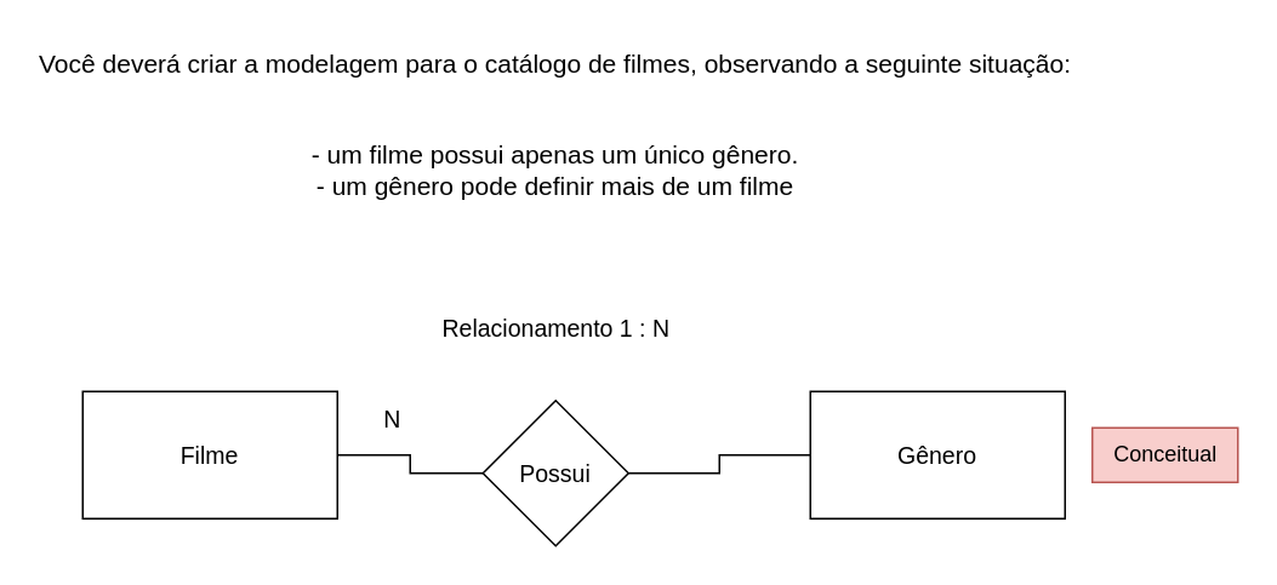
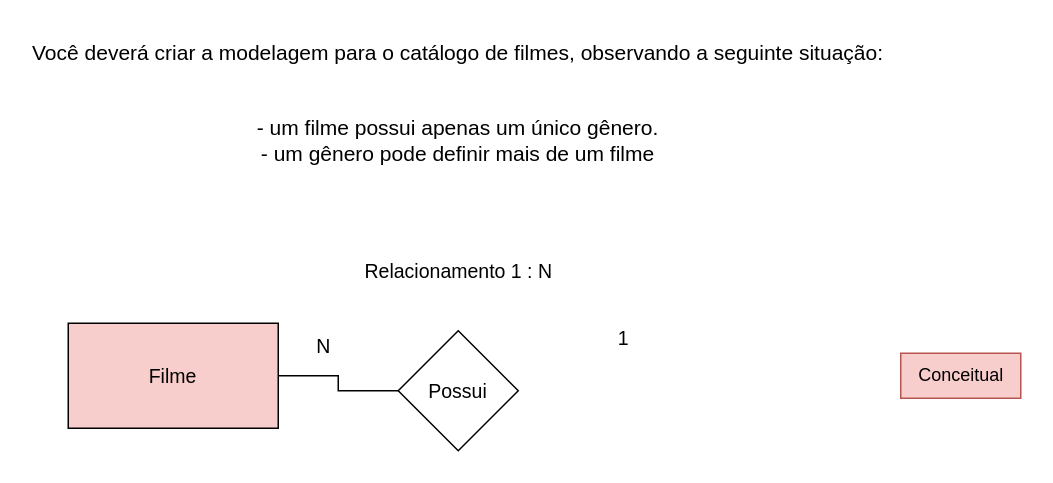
  <mxCell id="0" />
  <mxCell id="1" parent="0" />
  <mxCell id="2" value="Você deverá criar a modelagem para o catálogo de filmes, observando a seguinte situação:&#10;&#10;&#10;- um filme possui apenas um único gênero.&#10;- um gênero pode definir mais de um filme" style="text;whiteSpace=wrap;align=center;fontSize=14;" parent="1" vertex="1"><mxGeometry x="20" y="20" width="570" height="110" as="geometry" /></mxCell>
- <mxCell id="3" value="&lt;font style=&quot;font-size: 13px;&quot;&gt;Filme&lt;/font&gt;" style="rounded=0;whiteSpace=wrap;html=1;" parent="1" vertex="1"><mxGeometry x="45" y="215" width="140" height="70" as="geometry" /></mxCell>
- <mxCell id="4" value="&lt;font style=&quot;font-size: 13px;&quot;&gt;Gênero&lt;/font&gt;" style="rounded=0;whiteSpace=wrap;html=1;" parent="1" vertex="1"><mxGeometry x="445" y="215" width="140" height="70" as="geometry" /></mxCell>
+ <mxCell id="3" value="&lt;font style=&quot;font-size: 13px;&quot;&gt;Filme&lt;/font&gt;" style="rounded=0;whiteSpace=wrap;html=1;fillColor=#f8cecc;" parent="1" vertex="1"><mxGeometry x="45" y="215" width="140" height="70" as="geometry" /></mxCell>
  <mxCell id="5" style="edgeStyle=orthogonalEdgeStyle;rounded=0;orthogonalLoop=1;jettySize=auto;html=1;exitX=0;exitY=0.5;exitDx=0;exitDy=0;endArrow=none;endFill=0;" parent="1" source="7" target="3" edge="1"><mxGeometry relative="1" as="geometry" /></mxCell>
- <mxCell id="6" style="edgeStyle=orthogonalEdgeStyle;rounded=0;orthogonalLoop=1;jettySize=auto;html=1;entryX=0;entryY=0.5;entryDx=0;entryDy=0;endArrow=none;endFill=0;" parent="1" source="7" target="4" edge="1"><mxGeometry relative="1" as="geometry" /></mxCell>
  <mxCell id="7" value="&lt;font style=&quot;font-size: 13px;&quot;&gt;Possui&lt;/font&gt;" style="rhombus;whiteSpace=wrap;html=1;" parent="1" vertex="1"><mxGeometry x="265" y="220" width="80" height="80" as="geometry" /></mxCell>
  <mxCell id="8" value="N" style="text;html=1;align=center;verticalAlign=middle;resizable=0;points=[];autosize=1;strokeColor=none;fillColor=none;fontSize=13;" parent="1" vertex="1"><mxGeometry x="200" y="215" width="30" height="30" as="geometry" /></mxCell>
+ <mxCell id="9" value="1" style="text;html=1;align=center;verticalAlign=middle;resizable=0;points=[];autosize=1;strokeColor=none;fillColor=none;fontSize=13;" parent="1" vertex="1"><mxGeometry x="400" y="210" width="30" height="30" as="geometry" /></mxCell>
  <mxCell id="10" value="&lt;font style=&quot;font-size: 13px;&quot;&gt;Relacionamento 1 : N&lt;/font&gt;" style="text;html=1;align=center;verticalAlign=middle;resizable=0;points=[];autosize=1;strokeColor=none;fillColor=none;" parent="1" vertex="1"><mxGeometry x="230" y="165" width="150" height="30" as="geometry" /></mxCell>
  <mxCell id="11" value="Conceitual" style="text;html=1;align=center;verticalAlign=middle;resizable=0;points=[];autosize=1;strokeColor=#b85450;fillColor=#f8cecc;" parent="1" vertex="1"><mxGeometry x="600" y="235" width="80" height="30" as="geometry" /></mxCell>
